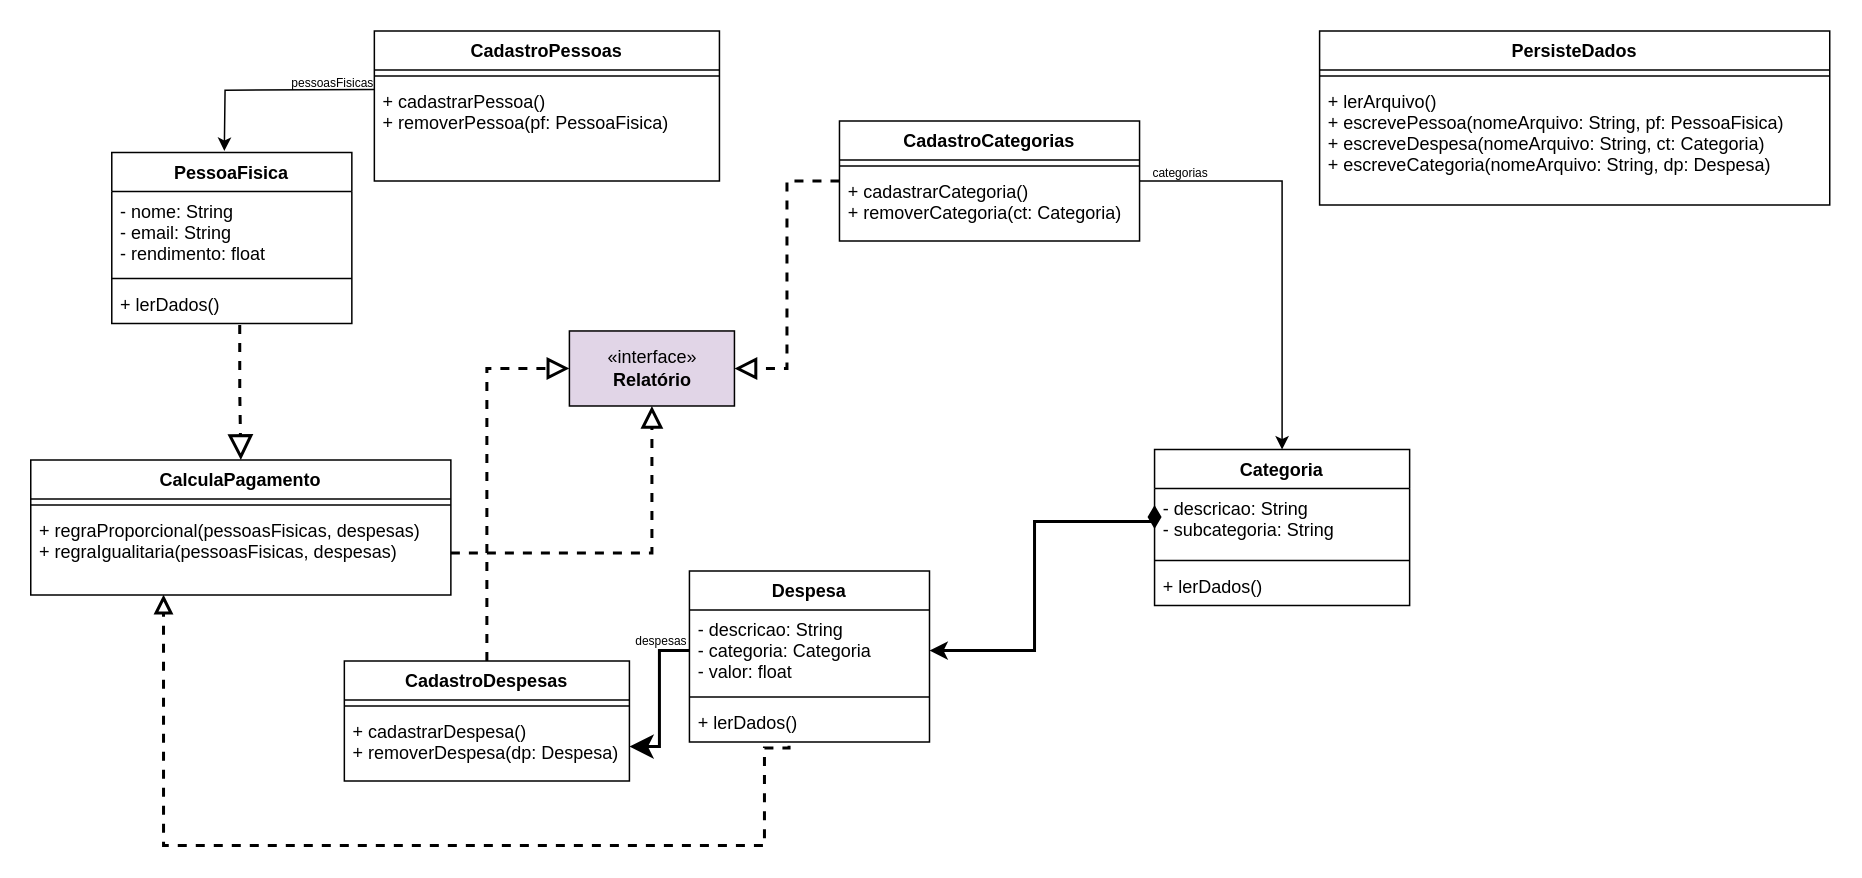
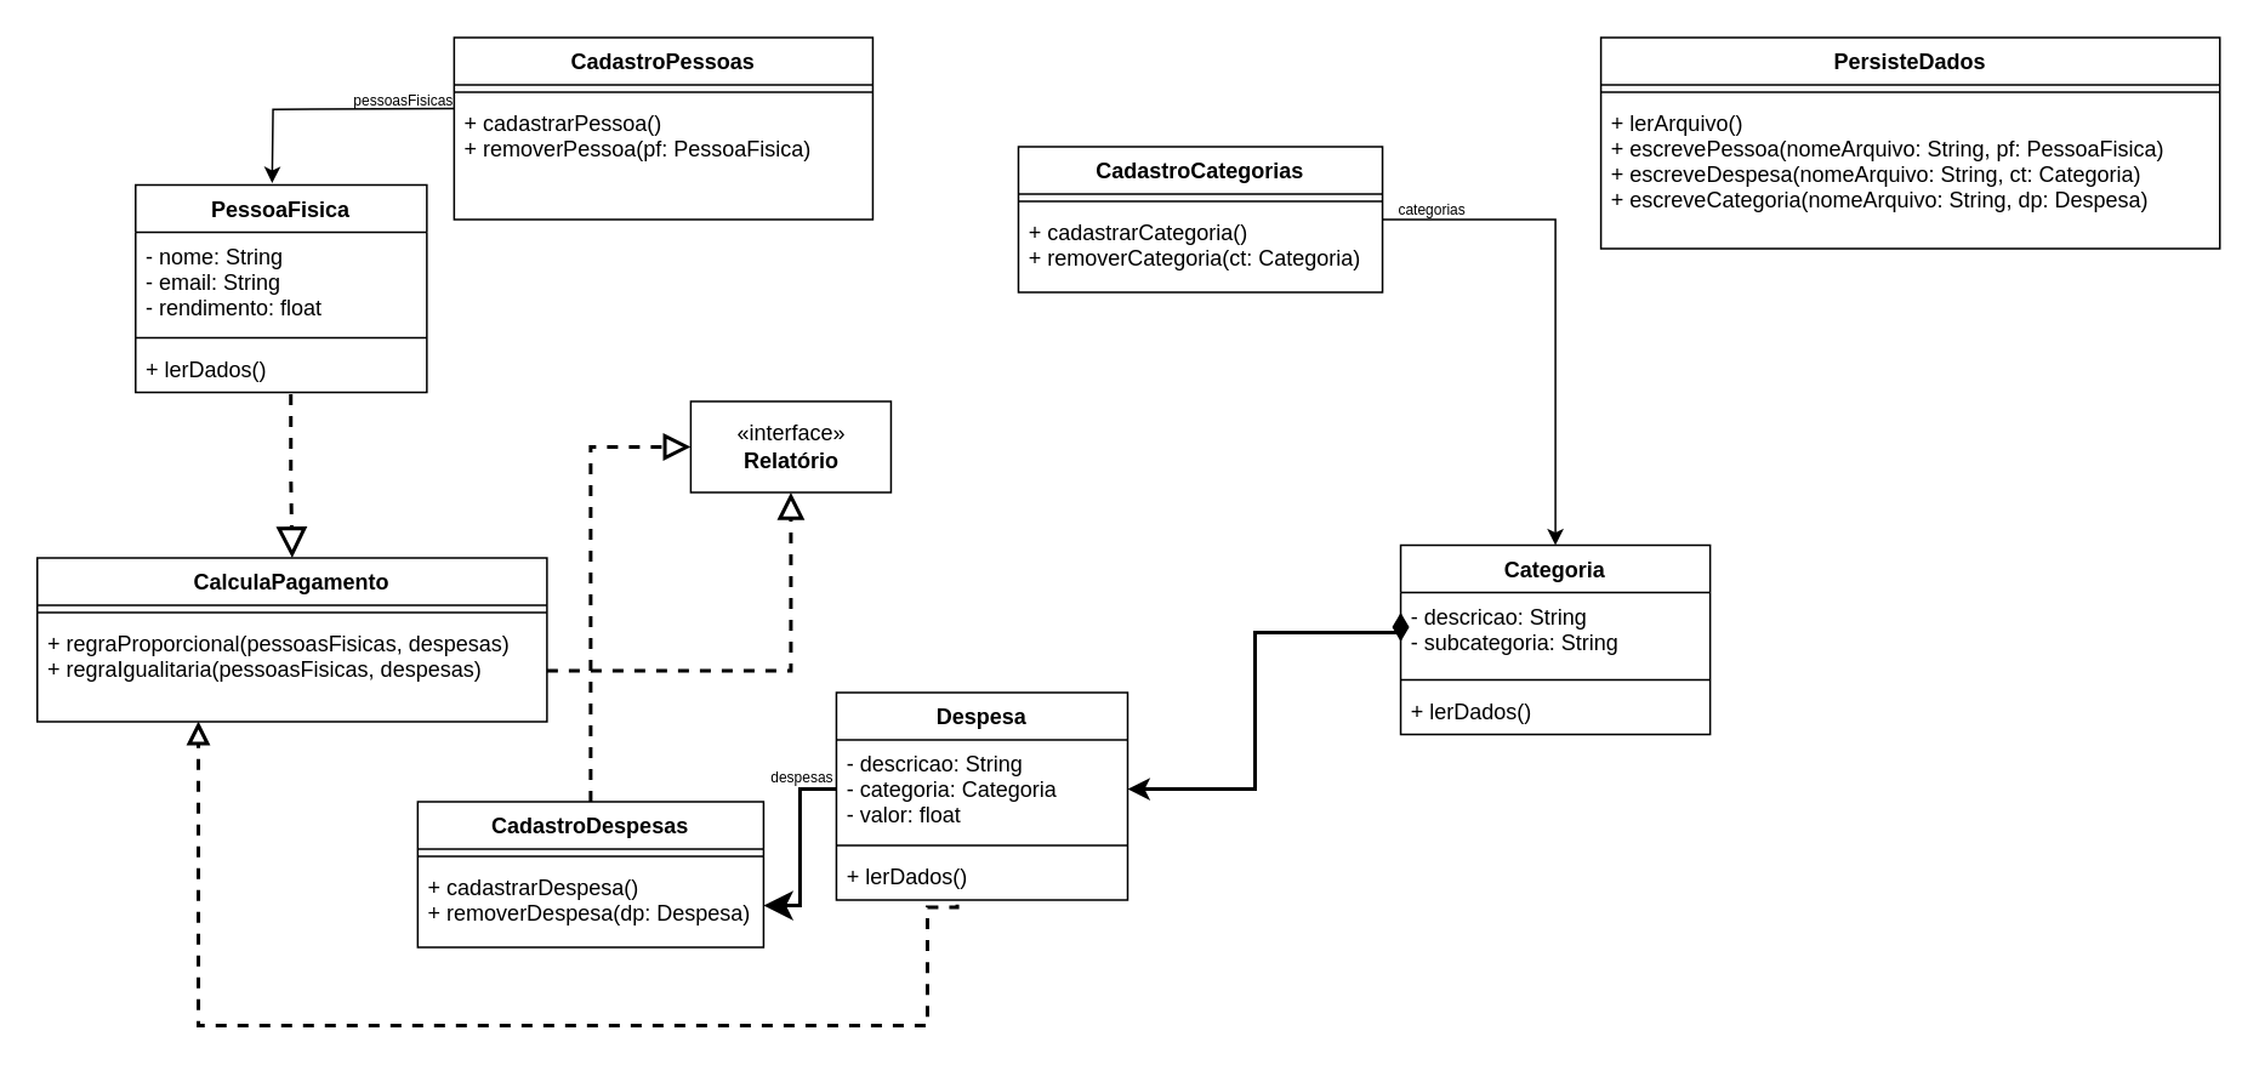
  <mxCell id="0" />
  <mxCell id="1" parent="0" />
  <mxCell id="2" value="CadastroPessoas" style="swimlane;fontStyle=1;align=center;verticalAlign=top;childLayout=stackLayout;horizontal=1;startSize=26;horizontalStack=0;resizeParent=1;resizeParentMax=0;resizeLast=0;collapsible=1;marginBottom=0;" vertex="1" parent="1"><mxGeometry x="249" y="20" width="230" height="100" as="geometry" /></mxCell>
  <mxCell id="3" value="" style="line;strokeWidth=1;fillColor=none;align=left;verticalAlign=middle;spacingTop=-1;spacingLeft=3;spacingRight=3;rotatable=0;labelPosition=right;points=[];portConstraint=eastwest;" vertex="1" parent="2"><mxGeometry y="26" width="230" height="8" as="geometry" /></mxCell>
  <mxCell id="4" value="+ cadastrarPessoa()&#10;+ removerPessoa(pf: PessoaFisica)" style="text;strokeColor=none;fillColor=none;align=left;verticalAlign=top;spacingLeft=4;spacingRight=4;overflow=hidden;rotatable=0;points=[[0,0.5],[1,0.5]];portConstraint=eastwest;" vertex="1" parent="2"><mxGeometry y="34" width="230" height="66" as="geometry" /></mxCell>
  <mxCell id="5" style="edgeStyle=orthogonalEdgeStyle;rounded=0;orthogonalLoop=1;jettySize=auto;html=1;exitX=0.5;exitY=0;exitDx=0;exitDy=0;entryX=0;entryY=0.5;entryDx=0;entryDy=0;fontSize=8;startArrow=none;startFill=0;endArrow=block;endFill=0;endSize=10;sourcePerimeterSpacing=2;strokeWidth=2;dashed=1;" edge="1" parent="1" source="6" target="14"><mxGeometry relative="1" as="geometry" /></mxCell>
  <mxCell id="6" value="CadastroDespesas" style="swimlane;fontStyle=1;align=center;verticalAlign=top;childLayout=stackLayout;horizontal=1;startSize=26;horizontalStack=0;resizeParent=1;resizeParentMax=0;resizeLast=0;collapsible=1;marginBottom=0;" vertex="1" parent="1"><mxGeometry x="229" y="440" width="190" height="80" as="geometry" /></mxCell>
  <mxCell id="7" value="" style="line;strokeWidth=1;fillColor=none;align=left;verticalAlign=middle;spacingTop=-1;spacingLeft=3;spacingRight=3;rotatable=0;labelPosition=right;points=[];portConstraint=eastwest;" vertex="1" parent="6"><mxGeometry y="26" width="190" height="8" as="geometry" /></mxCell>
  <mxCell id="8" value="+ cadastrarDespesa()&#10;+ removerDespesa(dp: Despesa)" style="text;strokeColor=none;fillColor=none;align=left;verticalAlign=top;spacingLeft=4;spacingRight=4;overflow=hidden;rotatable=0;points=[[0,0.5],[1,0.5]];portConstraint=eastwest;" vertex="1" parent="6"><mxGeometry y="34" width="190" height="46" as="geometry" /></mxCell>
  <mxCell id="9" style="edgeStyle=orthogonalEdgeStyle;rounded=0;orthogonalLoop=1;jettySize=auto;html=1;exitX=1;exitY=0.5;exitDx=0;exitDy=0;entryX=0.5;entryY=0;entryDx=0;entryDy=0;fontSize=8;" edge="1" parent="1" source="11" target="28"><mxGeometry relative="1" as="geometry" /></mxCell>
- <mxCell id="10" style="edgeStyle=orthogonalEdgeStyle;rounded=0;orthogonalLoop=1;jettySize=auto;html=1;exitX=0;exitY=0.5;exitDx=0;exitDy=0;entryX=1;entryY=0.5;entryDx=0;entryDy=0;dashed=1;fontSize=8;startArrow=none;startFill=0;endArrow=block;endFill=0;endSize=10;sourcePerimeterSpacing=2;strokeWidth=2;" edge="1" parent="1" source="11" target="14"><mxGeometry relative="1" as="geometry" /></mxCell>
  <mxCell id="11" value="CadastroCategorias" style="swimlane;fontStyle=1;align=center;verticalAlign=top;childLayout=stackLayout;horizontal=1;startSize=26;horizontalStack=0;resizeParent=1;resizeParentMax=0;resizeLast=0;collapsible=1;marginBottom=0;" vertex="1" parent="1"><mxGeometry x="559" y="80" width="200" height="80" as="geometry" /></mxCell>
  <mxCell id="12" value="" style="line;strokeWidth=1;fillColor=none;align=left;verticalAlign=middle;spacingTop=-1;spacingLeft=3;spacingRight=3;rotatable=0;labelPosition=right;points=[];portConstraint=eastwest;" vertex="1" parent="11"><mxGeometry y="26" width="200" height="8" as="geometry" /></mxCell>
  <mxCell id="13" value="+ cadastrarCategoria()&#10;+ removerCategoria(ct: Categoria)" style="text;strokeColor=none;fillColor=none;align=left;verticalAlign=top;spacingLeft=4;spacingRight=4;overflow=hidden;rotatable=0;points=[[0,0.5],[1,0.5]];portConstraint=eastwest;" vertex="1" parent="11"><mxGeometry y="34" width="200" height="46" as="geometry" /></mxCell>
- <mxCell id="14" value="«interface»&lt;br&gt;&lt;b&gt;Relatório&lt;/b&gt;" style="html=1;fillColor=#e1d5e7;" vertex="1" parent="1"><mxGeometry x="379" y="220" width="110" height="50" as="geometry" /></mxCell>
+ <mxCell id="14" value="«interface»&lt;br&gt;&lt;b&gt;Relatório&lt;/b&gt;" style="html=1;" vertex="1" parent="1"><mxGeometry x="379" y="220" width="110" height="50" as="geometry" /></mxCell>
  <mxCell id="15" value="PessoaFisica" style="swimlane;fontStyle=1;align=center;verticalAlign=top;childLayout=stackLayout;horizontal=1;startSize=26;horizontalStack=0;resizeParent=1;resizeParentMax=0;resizeLast=0;collapsible=1;marginBottom=0;" vertex="1" parent="1"><mxGeometry x="74" y="101" width="160" height="114" as="geometry" /></mxCell>
  <mxCell id="16" value="- nome: String&#10;- email: String&#10;- rendimento: float" style="text;strokeColor=none;fillColor=none;align=left;verticalAlign=top;spacingLeft=4;spacingRight=4;overflow=hidden;rotatable=0;points=[[0,0.5],[1,0.5]];portConstraint=eastwest;" vertex="1" parent="15"><mxGeometry y="26" width="160" height="54" as="geometry" /></mxCell>
  <mxCell id="17" value="" style="line;strokeWidth=1;fillColor=none;align=left;verticalAlign=middle;spacingTop=-1;spacingLeft=3;spacingRight=3;rotatable=0;labelPosition=right;points=[];portConstraint=eastwest;" vertex="1" parent="15"><mxGeometry y="80" width="160" height="8" as="geometry" /></mxCell>
  <mxCell id="18" value="+ lerDados()" style="text;strokeColor=none;fillColor=none;align=left;verticalAlign=top;spacingLeft=4;spacingRight=4;overflow=hidden;rotatable=0;points=[[0,0.5],[1,0.5]];portConstraint=eastwest;" vertex="1" parent="15"><mxGeometry y="88" width="160" height="26" as="geometry" /></mxCell>
  <mxCell id="19" style="edgeStyle=orthogonalEdgeStyle;rounded=0;orthogonalLoop=1;jettySize=auto;html=1;exitX=0;exitY=0.5;exitDx=0;exitDy=0;entryX=0.5;entryY=0;entryDx=0;entryDy=0;" edge="1" parent="1"><mxGeometry relative="1" as="geometry"><mxPoint x="249" y="59" as="sourcePoint" /><mxPoint x="149" y="100" as="targetPoint" /></mxGeometry></mxCell>
  <mxCell id="20" value="&lt;p style=&quot;line-height: 1.2&quot;&gt;&lt;font style=&quot;font-size: 8px&quot;&gt;pessoasFisicas&lt;/font&gt;&lt;/p&gt;" style="edgeLabel;html=1;align=center;verticalAlign=middle;resizable=0;points=[];labelBackgroundColor=none;" vertex="1" connectable="0" parent="19"><mxGeometry x="-0.626" relative="1" as="geometry"><mxPoint x="-3" y="-6" as="offset" /></mxGeometry></mxCell>
  <mxCell id="21" value="CalculaPagamento" style="swimlane;fontStyle=1;align=center;verticalAlign=top;childLayout=stackLayout;horizontal=1;startSize=26;horizontalStack=0;resizeParent=1;resizeParentMax=0;resizeLast=0;collapsible=1;marginBottom=0;" vertex="1" parent="1"><mxGeometry x="20" y="306" width="280" height="90" as="geometry" /></mxCell>
  <mxCell id="22" value="" style="line;strokeWidth=1;fillColor=none;align=left;verticalAlign=middle;spacingTop=-1;spacingLeft=3;spacingRight=3;rotatable=0;labelPosition=right;points=[];portConstraint=eastwest;" vertex="1" parent="21"><mxGeometry y="26" width="280" height="8" as="geometry" /></mxCell>
  <mxCell id="23" value="+ regraProporcional(pessoasFisicas, despesas)&#10;+ regraIgualitaria(pessoasFisicas, despesas)" style="text;strokeColor=none;fillColor=none;align=left;verticalAlign=top;spacingLeft=4;spacingRight=4;overflow=hidden;rotatable=0;points=[[0,0.5],[1,0.5]];portConstraint=eastwest;" vertex="1" parent="21"><mxGeometry y="34" width="280" height="56" as="geometry" /></mxCell>
  <mxCell id="24" value="Despesa" style="swimlane;fontStyle=1;align=center;verticalAlign=top;childLayout=stackLayout;horizontal=1;startSize=26;horizontalStack=0;resizeParent=1;resizeParentMax=0;resizeLast=0;collapsible=1;marginBottom=0;" vertex="1" parent="1"><mxGeometry x="459" y="380" width="160" height="114" as="geometry" /></mxCell>
  <mxCell id="25" value="- descricao: String&#10;- categoria: Categoria&#10;- valor: float" style="text;strokeColor=none;fillColor=none;align=left;verticalAlign=top;spacingLeft=4;spacingRight=4;overflow=hidden;rotatable=0;points=[[0,0.5],[1,0.5]];portConstraint=eastwest;" vertex="1" parent="24"><mxGeometry y="26" width="160" height="54" as="geometry" /></mxCell>
  <mxCell id="26" value="" style="line;strokeWidth=1;fillColor=none;align=left;verticalAlign=middle;spacingTop=-1;spacingLeft=3;spacingRight=3;rotatable=0;labelPosition=right;points=[];portConstraint=eastwest;" vertex="1" parent="24"><mxGeometry y="80" width="160" height="8" as="geometry" /></mxCell>
  <mxCell id="27" value="+ lerDados()" style="text;strokeColor=none;fillColor=none;align=left;verticalAlign=top;spacingLeft=4;spacingRight=4;overflow=hidden;rotatable=0;points=[[0,0.5],[1,0.5]];portConstraint=eastwest;" vertex="1" parent="24"><mxGeometry y="88" width="160" height="26" as="geometry" /></mxCell>
  <mxCell id="28" value="Categoria" style="swimlane;fontStyle=1;align=center;verticalAlign=top;childLayout=stackLayout;horizontal=1;startSize=26;horizontalStack=0;resizeParent=1;resizeParentMax=0;resizeLast=0;collapsible=1;marginBottom=0;" vertex="1" parent="1"><mxGeometry x="769" y="299" width="170" height="104" as="geometry" /></mxCell>
  <mxCell id="29" value="- descricao: String&#10;- subcategoria: String" style="text;strokeColor=none;fillColor=none;align=left;verticalAlign=top;spacingLeft=4;spacingRight=4;overflow=hidden;rotatable=0;points=[[0,0.5],[1,0.5]];portConstraint=eastwest;" vertex="1" parent="28"><mxGeometry y="26" width="170" height="44" as="geometry" /></mxCell>
  <mxCell id="30" value="" style="line;strokeWidth=1;fillColor=none;align=left;verticalAlign=middle;spacingTop=-1;spacingLeft=3;spacingRight=3;rotatable=0;labelPosition=right;points=[];portConstraint=eastwest;" vertex="1" parent="28"><mxGeometry y="70" width="170" height="8" as="geometry" /></mxCell>
  <mxCell id="31" value="+ lerDados()" style="text;strokeColor=none;fillColor=none;align=left;verticalAlign=top;spacingLeft=4;spacingRight=4;overflow=hidden;rotatable=0;points=[[0,0.5],[1,0.5]];portConstraint=eastwest;" vertex="1" parent="28"><mxGeometry y="78" width="170" height="26" as="geometry" /></mxCell>
  <mxCell id="32" value="&lt;p style=&quot;line-height: 1.2&quot;&gt;&lt;font style=&quot;font-size: 8px&quot;&gt;categorias&lt;/font&gt;&lt;/p&gt;" style="edgeLabel;html=1;align=center;verticalAlign=middle;resizable=0;points=[];labelBackgroundColor=none;" vertex="1" connectable="0" parent="1"><mxGeometry x="787" y="123" as="geometry"><mxPoint x="-2" y="-10" as="offset" /></mxGeometry></mxCell>
  <mxCell id="33" style="edgeStyle=orthogonalEdgeStyle;rounded=0;orthogonalLoop=1;jettySize=auto;html=1;exitX=1;exitY=0.5;exitDx=0;exitDy=0;fontSize=8;entryX=0;entryY=0.614;entryDx=0;entryDy=0;entryPerimeter=0;endArrow=diamondThin;endFill=1;strokeWidth=2;endSize=10;startArrow=classic;startFill=1;sourcePerimeterSpacing=2;" edge="1" parent="1" source="25" target="29"><mxGeometry relative="1" as="geometry"><mxPoint x="629" y="483" as="targetPoint" /><Array as="points"><mxPoint x="689" y="433" /><mxPoint x="689" y="347" /><mxPoint x="769" y="347" /></Array></mxGeometry></mxCell>
  <mxCell id="34" style="edgeStyle=orthogonalEdgeStyle;rounded=0;orthogonalLoop=1;jettySize=auto;html=1;exitX=0;exitY=0.5;exitDx=0;exitDy=0;entryX=1;entryY=0.5;entryDx=0;entryDy=0;fontSize=8;startArrow=none;startFill=0;endArrow=classic;endFill=1;endSize=10;sourcePerimeterSpacing=2;strokeWidth=2;" edge="1" parent="1" source="25" target="8"><mxGeometry relative="1" as="geometry" /></mxCell>
  <mxCell id="35" value="&lt;p style=&quot;line-height: 1.2&quot;&gt;&lt;font style=&quot;font-size: 8px&quot;&gt;despesas&lt;/font&gt;&lt;/p&gt;" style="edgeLabel;html=1;align=center;verticalAlign=middle;resizable=0;points=[];labelBackgroundColor=none;" vertex="1" connectable="0" parent="1"><mxGeometry x="445" y="429" as="geometry"><mxPoint x="-6" y="-4" as="offset" /></mxGeometry></mxCell>
  <mxCell id="36" value="return" style="html=1;verticalAlign=bottom;endArrow=block;dashed=1;endSize=8;rounded=0;fontSize=8;sourcePerimeterSpacing=2;strokeWidth=2;edgeStyle=orthogonalEdgeStyle;exitX=0.415;exitY=1.093;exitDx=0;exitDy=0;exitPerimeter=0;entryX=0.316;entryY=0.995;entryDx=0;entryDy=0;entryPerimeter=0;endFill=0;labelBackgroundColor=none;fontColor=none;noLabel=1;" edge="1" parent="1" source="27" target="23"><mxGeometry x="1" y="59" relative="1" as="geometry"><mxPoint x="579" y="300" as="sourcePoint" /><mxPoint x="109" y="560" as="targetPoint" /><Array as="points"><mxPoint x="525" y="498" /><mxPoint x="509" y="498" /><mxPoint x="509" y="563" /><mxPoint x="108" y="563" /></Array><mxPoint as="offset" /></mxGeometry></mxCell>
  <mxCell id="37" value="Use" style="endArrow=block;endSize=12;dashed=1;html=1;rounded=0;fontSize=8;sourcePerimeterSpacing=2;strokeWidth=2;edgeStyle=orthogonalEdgeStyle;entryX=0.5;entryY=0;entryDx=0;entryDy=0;exitX=0.533;exitY=1.036;exitDx=0;exitDy=0;exitPerimeter=0;fontColor=none;noLabel=1;endFill=0;" edge="1" parent="1" source="18" target="21"><mxGeometry width="160" relative="1" as="geometry"><mxPoint x="160" y="240" as="sourcePoint" /><mxPoint x="619" y="270" as="targetPoint" /></mxGeometry></mxCell>
  <mxCell id="38" style="edgeStyle=orthogonalEdgeStyle;rounded=0;orthogonalLoop=1;jettySize=auto;html=1;exitX=1;exitY=0.5;exitDx=0;exitDy=0;labelBackgroundColor=none;fontSize=8;fontColor=none;startArrow=none;startFill=0;endArrow=block;endFill=0;endSize=10;sourcePerimeterSpacing=2;strokeWidth=2;dashed=1;" edge="1" parent="1" source="23" target="14"><mxGeometry relative="1" as="geometry" /></mxCell>
  <mxCell id="39" value="PersisteDados" style="swimlane;fontStyle=1;align=center;verticalAlign=top;childLayout=stackLayout;horizontal=1;startSize=26;horizontalStack=0;resizeParent=1;resizeParentMax=0;resizeLast=0;collapsible=1;marginBottom=0;" vertex="1" parent="1"><mxGeometry x="879" y="20" width="340" height="116" as="geometry" /></mxCell>
  <mxCell id="40" value="" style="line;strokeWidth=1;fillColor=none;align=left;verticalAlign=middle;spacingTop=-1;spacingLeft=3;spacingRight=3;rotatable=0;labelPosition=right;points=[];portConstraint=eastwest;" vertex="1" parent="39"><mxGeometry y="26" width="340" height="8" as="geometry" /></mxCell>
  <mxCell id="41" value="+ lerArquivo()&#10;+ escrevePessoa(nomeArquivo: String, pf: PessoaFisica)&#10;+ escreveDespesa(nomeArquivo: String, ct: Categoria)&#10;+ escreveCategoria(nomeArquivo: String, dp: Despesa)" style="text;strokeColor=none;fillColor=none;align=left;verticalAlign=top;spacingLeft=4;spacingRight=4;overflow=hidden;rotatable=0;points=[[0,0.5],[1,0.5]];portConstraint=eastwest;" vertex="1" parent="39"><mxGeometry y="34" width="340" height="82" as="geometry" /></mxCell>
